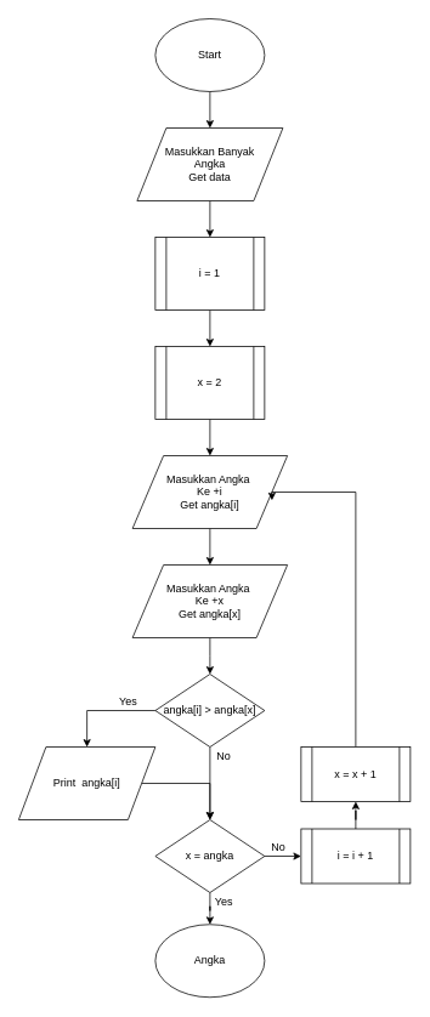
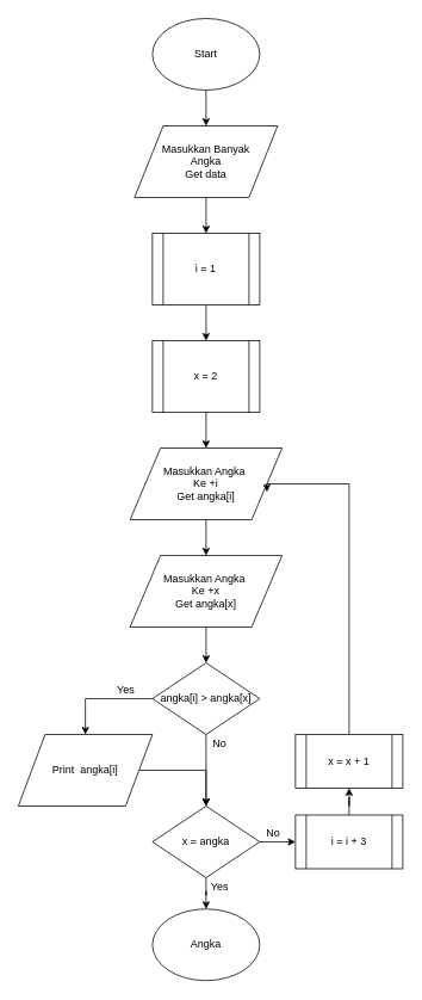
  <mxCell id="0" />
  <mxCell id="1" parent="0" />
  <mxCell id="2" value="" style="edgeStyle=orthogonalEdgeStyle;rounded=0;orthogonalLoop=1;jettySize=auto;html=1;" edge="1" parent="1" source="3" target="5"><mxGeometry relative="1" as="geometry" /></mxCell>
  <mxCell id="3" value="Start" style="ellipse;whiteSpace=wrap;html=1;" vertex="1" parent="1"><mxGeometry x="170" y="20" width="120" height="80" as="geometry" /></mxCell>
  <mxCell id="4" value="" style="edgeStyle=orthogonalEdgeStyle;rounded=0;orthogonalLoop=1;jettySize=auto;html=1;" edge="1" parent="1" source="5" target="7"><mxGeometry relative="1" as="geometry" /></mxCell>
  <mxCell id="5" value="Masukkan Banyak&lt;br&gt;Angka&lt;br&gt;Get data" style="shape=parallelogram;perimeter=parallelogramPerimeter;whiteSpace=wrap;html=1;" vertex="1" parent="1"><mxGeometry x="150" y="140" width="160" height="80" as="geometry" /></mxCell>
  <mxCell id="6" value="" style="edgeStyle=orthogonalEdgeStyle;rounded=0;orthogonalLoop=1;jettySize=auto;html=1;" edge="1" parent="1" source="7" target="9"><mxGeometry relative="1" as="geometry" /></mxCell>
  <mxCell id="7" value="i = 1" style="shape=process;whiteSpace=wrap;html=1;backgroundOutline=1;" vertex="1" parent="1"><mxGeometry x="170" y="260" width="120" height="80" as="geometry" /></mxCell>
  <mxCell id="8" value="" style="edgeStyle=orthogonalEdgeStyle;rounded=0;orthogonalLoop=1;jettySize=auto;html=1;" edge="1" parent="1" source="9" target="11"><mxGeometry relative="1" as="geometry" /></mxCell>
  <mxCell id="9" value="x = 2" style="shape=process;whiteSpace=wrap;html=1;backgroundOutline=1;" vertex="1" parent="1"><mxGeometry x="170" y="380" width="120" height="80" as="geometry" /></mxCell>
  <mxCell id="10" value="" style="edgeStyle=orthogonalEdgeStyle;rounded=0;orthogonalLoop=1;jettySize=auto;html=1;" edge="1" parent="1" source="11" target="13"><mxGeometry relative="1" as="geometry" /></mxCell>
  <mxCell id="11" value="Masukkan Angka&amp;nbsp;&lt;br&gt;Ke +i&lt;br&gt;Get angka[i]" style="shape=parallelogram;perimeter=parallelogramPerimeter;whiteSpace=wrap;html=1;" vertex="1" parent="1"><mxGeometry x="145" y="500" width="170" height="80" as="geometry" /></mxCell>
  <mxCell id="12" value="" style="edgeStyle=orthogonalEdgeStyle;rounded=0;orthogonalLoop=1;jettySize=auto;html=1;" edge="1" parent="1" source="13"><mxGeometry relative="1" as="geometry"><mxPoint x="230" y="740" as="targetPoint" /></mxGeometry></mxCell>
  <mxCell id="13" value="Masukkan Angka&amp;nbsp;&lt;br&gt;Ke +x&lt;br&gt;Get angka[x]" style="shape=parallelogram;perimeter=parallelogramPerimeter;whiteSpace=wrap;html=1;" vertex="1" parent="1"><mxGeometry x="145" y="620" width="170" height="80" as="geometry" /></mxCell>
  <mxCell id="14" style="edgeStyle=orthogonalEdgeStyle;rounded=0;orthogonalLoop=1;jettySize=auto;html=1;entryX=0.5;entryY=0;entryDx=0;entryDy=0;exitX=0;exitY=0.5;exitDx=0;exitDy=0;" edge="1" parent="1" source="16" target="18"><mxGeometry relative="1" as="geometry"><Array as="points"><mxPoint x="95" y="780" /></Array></mxGeometry></mxCell>
  <mxCell id="15" style="edgeStyle=orthogonalEdgeStyle;rounded=0;orthogonalLoop=1;jettySize=auto;html=1;entryX=0.5;entryY=0;entryDx=0;entryDy=0;" edge="1" parent="1" source="16" target="21"><mxGeometry relative="1" as="geometry" /></mxCell>
  <mxCell id="16" value="angka[i] &amp;gt; angka[x]" style="rhombus;whiteSpace=wrap;html=1;" vertex="1" parent="1"><mxGeometry x="170" y="740" width="120" height="80" as="geometry" /></mxCell>
  <mxCell id="17" style="edgeStyle=orthogonalEdgeStyle;rounded=0;orthogonalLoop=1;jettySize=auto;html=1;entryX=0.5;entryY=0;entryDx=0;entryDy=0;" edge="1" parent="1" source="18" target="21"><mxGeometry relative="1" as="geometry"><Array as="points"><mxPoint x="230" y="860" /></Array></mxGeometry></mxCell>
  <mxCell id="18" value="Print&amp;nbsp; angka[i]" style="shape=parallelogram;perimeter=parallelogramPerimeter;whiteSpace=wrap;html=1;" vertex="1" parent="1"><mxGeometry x="20" y="820" width="150" height="80" as="geometry" /></mxCell>
  <mxCell id="19" value="" style="edgeStyle=orthogonalEdgeStyle;rounded=0;orthogonalLoop=1;jettySize=auto;html=1;" edge="1" parent="1" source="21" target="25"><mxGeometry relative="1" as="geometry" /></mxCell>
  <mxCell id="20" value="" style="edgeStyle=orthogonalEdgeStyle;rounded=0;orthogonalLoop=1;jettySize=auto;html=1;entryX=0.5;entryY=0;entryDx=0;entryDy=0;" edge="1" parent="1" source="21" target="28"><mxGeometry relative="1" as="geometry"><mxPoint x="230" y="1000" as="targetPoint" /></mxGeometry></mxCell>
  <mxCell id="21" value="x = angka" style="rhombus;whiteSpace=wrap;html=1;" vertex="1" parent="1"><mxGeometry x="170" y="900" width="120" height="80" as="geometry" /></mxCell>
  <mxCell id="22" value="Yes" style="text;html=1;align=center;verticalAlign=middle;resizable=0;points=[];autosize=1;" vertex="1" parent="1"><mxGeometry x="120" y="760" width="40" height="20" as="geometry" /></mxCell>
  <mxCell id="23" value="No" style="text;html=1;align=center;verticalAlign=middle;resizable=0;points=[];autosize=1;" vertex="1" parent="1"><mxGeometry x="230" y="820" width="30" height="20" as="geometry" /></mxCell>
  <mxCell id="24" value="" style="edgeStyle=orthogonalEdgeStyle;rounded=0;orthogonalLoop=1;jettySize=auto;html=1;" edge="1" parent="1" source="25" target="27"><mxGeometry relative="1" as="geometry" /></mxCell>
- <mxCell id="25" value="i = i + 1" style="shape=process;whiteSpace=wrap;html=1;backgroundOutline=1;" vertex="1" parent="1"><mxGeometry x="330" y="910" width="120" height="60" as="geometry" /></mxCell>
+ <mxCell id="25" value="i = i + 3" style="shape=process;whiteSpace=wrap;html=1;backgroundOutline=1;" vertex="1" parent="1"><mxGeometry x="330" y="910" width="120" height="60" as="geometry" /></mxCell>
  <mxCell id="26" style="edgeStyle=orthogonalEdgeStyle;rounded=0;orthogonalLoop=1;jettySize=auto;html=1;entryX=0.9;entryY=0.613;entryDx=0;entryDy=0;entryPerimeter=0;" edge="1" parent="1" source="27" target="11"><mxGeometry relative="1" as="geometry"><Array as="points"><mxPoint x="390" y="540" /><mxPoint x="298" y="540" /></Array></mxGeometry></mxCell>
  <mxCell id="27" value="x = x + 1" style="shape=process;whiteSpace=wrap;html=1;backgroundOutline=1;" vertex="1" parent="1"><mxGeometry x="330" y="820" width="120" height="60" as="geometry" /></mxCell>
  <mxCell id="28" value="Angka" style="ellipse;whiteSpace=wrap;html=1;" vertex="1" parent="1"><mxGeometry x="170" y="1015" width="120" height="80" as="geometry" /></mxCell>
  <mxCell id="29" value="No" style="text;html=1;align=center;verticalAlign=middle;resizable=0;points=[];autosize=1;" vertex="1" parent="1"><mxGeometry x="290" y="920" width="30" height="20" as="geometry" /></mxCell>
  <mxCell id="30" value="Yes" style="text;html=1;align=center;verticalAlign=middle;resizable=0;points=[];autosize=1;" vertex="1" parent="1"><mxGeometry x="225" y="980" width="40" height="20" as="geometry" /></mxCell>
